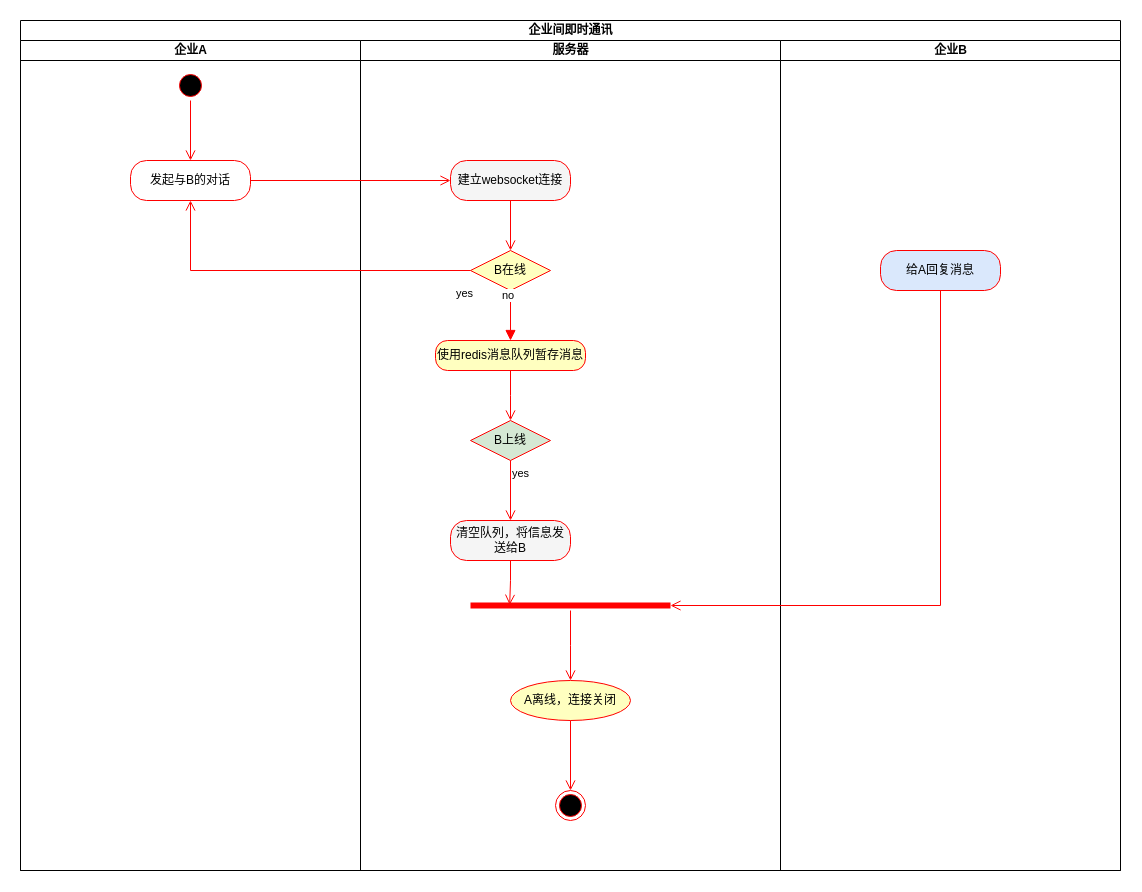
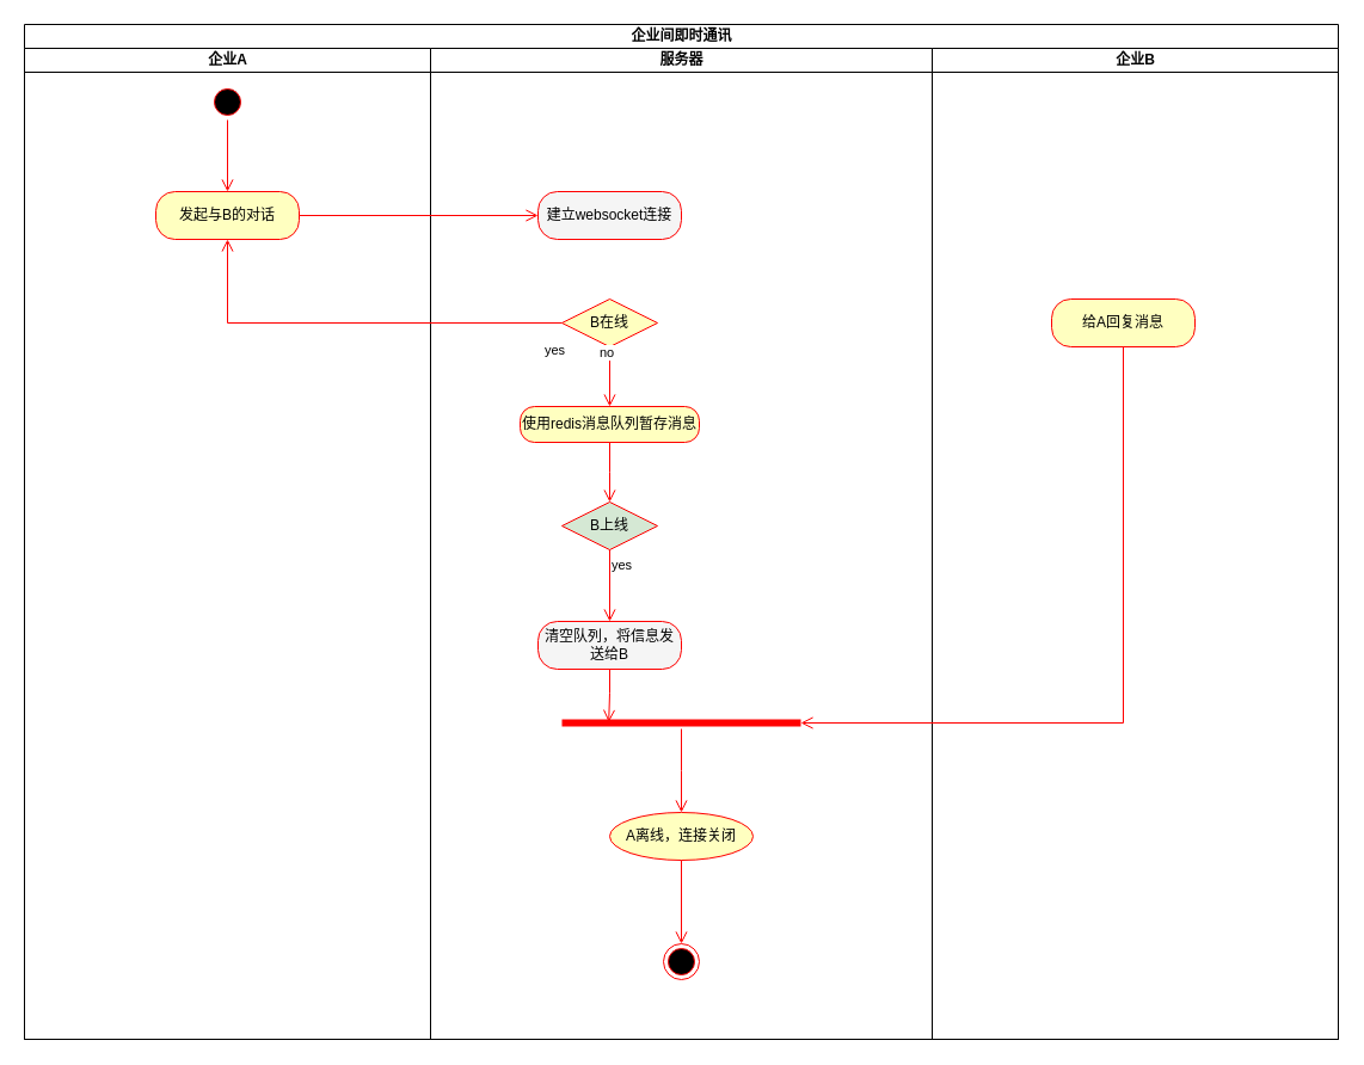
  <mxCell id="0" />
  <mxCell id="1" parent="0" />
  <mxCell id="2" value="企业间即时通讯" style="swimlane;childLayout=stackLayout;resizeParent=1;resizeParentMax=0;startSize=20;html=1;" vertex="1" parent="1"><mxGeometry x="20" y="20" width="1100" height="850" as="geometry" /></mxCell>
  <mxCell id="3" value="企业A" style="swimlane;startSize=20;html=1;" vertex="1" parent="2"><mxGeometry y="20" width="340" height="830" as="geometry" /></mxCell>
  <mxCell id="4" value="" style="ellipse;html=1;shape=startState;fillColor=#000000;strokeColor=#ff0000;" vertex="1" parent="3"><mxGeometry x="155" y="30" width="30" height="30" as="geometry" /></mxCell>
  <mxCell id="5" value="" style="edgeStyle=orthogonalEdgeStyle;html=1;verticalAlign=bottom;endArrow=open;endSize=8;strokeColor=#ff0000;rounded=0;entryX=0.5;entryY=0;entryDx=0;entryDy=0;" edge="1" source="4" parent="3" target="6"><mxGeometry relative="1" as="geometry"><mxPoint x="170" y="120" as="targetPoint" /></mxGeometry></mxCell>
- <mxCell id="6" value="发起与B的对话" style="rounded=1;whiteSpace=wrap;html=1;arcSize=40;fontColor=#000000;fillColor=#ffffff;strokeColor=#ff0000;" vertex="1" parent="3"><mxGeometry x="110" y="120" width="120" height="40" as="geometry" /></mxCell>
+ <mxCell id="6" value="发起与B的对话" style="rounded=1;whiteSpace=wrap;html=1;arcSize=40;fontColor=#000000;fillColor=#ffffc0;strokeColor=#ff0000;" vertex="1" parent="3"><mxGeometry x="110" y="120" width="120" height="40" as="geometry" /></mxCell>
  <mxCell id="7" value="服务器" style="swimlane;startSize=20;html=1;" vertex="1" parent="2"><mxGeometry x="340" y="20" width="420" height="830" as="geometry" /></mxCell>
  <mxCell id="8" value="建立websocket连接" style="rounded=1;whiteSpace=wrap;html=1;arcSize=40;fontColor=#000000;fillColor=#f5f5f5;strokeColor=#ff0000;" vertex="1" parent="7"><mxGeometry x="90" y="120" width="120" height="40" as="geometry" /></mxCell>
- <mxCell id="9" value="" style="edgeStyle=orthogonalEdgeStyle;html=1;verticalAlign=bottom;endArrow=open;endSize=8;strokeColor=#ff0000;rounded=0;entryX=0.5;entryY=0;entryDx=0;entryDy=0;" edge="1" source="8" parent="7" target="10"><mxGeometry relative="1" as="geometry"><mxPoint x="150" y="210" as="targetPoint" /></mxGeometry></mxCell>
  <mxCell id="10" value="B在线" style="rhombus;whiteSpace=wrap;html=1;fontColor=#000000;fillColor=#ffffc0;strokeColor=#ff0000;" vertex="1" parent="7"><mxGeometry x="110" y="210" width="80" height="40" as="geometry" /></mxCell>
- <mxCell id="11" value="no" style="edgeStyle=orthogonalEdgeStyle;html=1;align=left;verticalAlign=bottom;endArrow=block;endSize=8;strokeColor=#ff0000;rounded=0;entryX=0.5;entryY=0;entryDx=0;entryDy=0;" edge="1" source="10" parent="7" target="12"><mxGeometry x="-0.432" y="-10" relative="1" as="geometry"><mxPoint x="150" y="300" as="targetPoint" /><mxPoint as="offset" /></mxGeometry></mxCell>
+ <mxCell id="11" value="no" style="edgeStyle=orthogonalEdgeStyle;html=1;align=left;verticalAlign=bottom;endArrow=open;endSize=8;strokeColor=#ff0000;rounded=0;entryX=0.5;entryY=0;entryDx=0;entryDy=0;" edge="1" source="10" parent="7" target="12"><mxGeometry x="-0.432" y="-10" relative="1" as="geometry"><mxPoint x="150" y="300" as="targetPoint" /><mxPoint as="offset" /></mxGeometry></mxCell>
  <mxCell id="12" value="使用redis消息队列暂存消息" style="rounded=1;whiteSpace=wrap;html=1;arcSize=40;fontColor=#000000;fillColor=#ffffc0;strokeColor=#ff0000;" vertex="1" parent="7"><mxGeometry x="75" y="300" width="150" height="30" as="geometry" /></mxCell>
  <mxCell id="13" value="" style="edgeStyle=orthogonalEdgeStyle;html=1;verticalAlign=bottom;endArrow=open;endSize=8;strokeColor=#ff0000;rounded=0;" edge="1" source="12" parent="7"><mxGeometry relative="1" as="geometry"><mxPoint x="150" y="380" as="targetPoint" /></mxGeometry></mxCell>
  <mxCell id="14" value="B上线" style="rhombus;whiteSpace=wrap;html=1;fontColor=#000000;fillColor=#d5e8d4;strokeColor=#ff0000;" vertex="1" parent="7"><mxGeometry x="110" y="380" width="80" height="40" as="geometry" /></mxCell>
  <mxCell id="15" value="yes" style="edgeStyle=orthogonalEdgeStyle;html=1;align=left;verticalAlign=top;endArrow=open;endSize=8;strokeColor=#ff0000;rounded=0;entryX=0.5;entryY=0;entryDx=0;entryDy=0;" edge="1" source="14" parent="7" target="16"><mxGeometry x="-1" relative="1" as="geometry"><mxPoint x="150" y="480" as="targetPoint" /></mxGeometry></mxCell>
  <mxCell id="16" value="清空队列，将信息发送给B" style="rounded=1;whiteSpace=wrap;html=1;arcSize=40;fontColor=#000000;fillColor=#f5f5f5;strokeColor=#ff0000;" vertex="1" parent="7"><mxGeometry x="90" y="480" width="120" height="40" as="geometry" /></mxCell>
  <mxCell id="17" value="" style="edgeStyle=orthogonalEdgeStyle;html=1;verticalAlign=bottom;endArrow=open;endSize=8;strokeColor=#ff0000;rounded=0;entryX=0.196;entryY=0.432;entryDx=0;entryDy=0;entryPerimeter=0;" edge="1" source="16" parent="7" target="18"><mxGeometry relative="1" as="geometry"><mxPoint x="150" y="560" as="targetPoint" /></mxGeometry></mxCell>
  <mxCell id="18" value="" style="shape=line;html=1;strokeWidth=6;strokeColor=#ff0000;" vertex="1" parent="7"><mxGeometry x="110" y="560" width="200" height="10" as="geometry" /></mxCell>
  <mxCell id="19" value="" style="edgeStyle=orthogonalEdgeStyle;html=1;verticalAlign=bottom;endArrow=open;endSize=8;strokeColor=#ff0000;rounded=0;" edge="1" source="18" parent="7"><mxGeometry relative="1" as="geometry"><mxPoint x="210" y="640" as="targetPoint" /></mxGeometry></mxCell>
  <mxCell id="20" value="A离线，连接关闭" style="ellipse;whiteSpace=wrap;html=1;arcSize=40;fontColor=#000000;fillColor=#ffffc0;strokeColor=#ff0000;" vertex="1" parent="7"><mxGeometry x="150" y="640" width="120" height="40" as="geometry" /></mxCell>
  <mxCell id="21" value="" style="edgeStyle=orthogonalEdgeStyle;html=1;verticalAlign=bottom;endArrow=open;endSize=8;strokeColor=#ff0000;rounded=0;entryX=0.5;entryY=0;entryDx=0;entryDy=0;" edge="1" source="20" parent="7" target="22"><mxGeometry relative="1" as="geometry"><mxPoint x="210" y="740" as="targetPoint" /></mxGeometry></mxCell>
  <mxCell id="22" value="" style="ellipse;html=1;shape=endState;fillColor=#000000;strokeColor=#ff0000;" vertex="1" parent="7"><mxGeometry x="195" y="750" width="30" height="30" as="geometry" /></mxCell>
  <mxCell id="23" value="企业B" style="swimlane;startSize=20;html=1;" vertex="1" parent="2"><mxGeometry x="760" y="20" width="340" height="830" as="geometry" /></mxCell>
- <mxCell id="24" value="给A回复消息" style="rounded=1;whiteSpace=wrap;html=1;arcSize=40;fontColor=#000000;fillColor=#dae8fc;strokeColor=#ff0000;" vertex="1" parent="23"><mxGeometry x="100" y="210" width="120" height="40" as="geometry" /></mxCell>
+ <mxCell id="24" value="给A回复消息" style="rounded=1;whiteSpace=wrap;html=1;arcSize=40;fontColor=#000000;fillColor=#ffffc0;strokeColor=#ff0000;" vertex="1" parent="23"><mxGeometry x="100" y="210" width="120" height="40" as="geometry" /></mxCell>
  <mxCell id="25" value="" style="edgeStyle=orthogonalEdgeStyle;html=1;verticalAlign=bottom;endArrow=open;endSize=8;strokeColor=#ff0000;rounded=0;entryX=0;entryY=0.5;entryDx=0;entryDy=0;" edge="1" source="6" parent="2" target="8"><mxGeometry relative="1" as="geometry"><mxPoint x="430" y="160" as="targetPoint" /></mxGeometry></mxCell>
  <mxCell id="26" value="yes" style="edgeStyle=orthogonalEdgeStyle;html=1;align=left;verticalAlign=top;endArrow=open;endSize=8;strokeColor=#ff0000;rounded=0;" edge="1" source="10" parent="2" target="6"><mxGeometry x="-0.909" y="10" relative="1" as="geometry"><mxPoint x="750" y="250" as="targetPoint" /><mxPoint as="offset" /></mxGeometry></mxCell>
  <mxCell id="27" value="" style="edgeStyle=orthogonalEdgeStyle;html=1;verticalAlign=bottom;endArrow=open;endSize=8;strokeColor=#ff0000;rounded=0;entryX=1;entryY=0.5;entryDx=0;entryDy=0;entryPerimeter=0;" edge="1" source="24" parent="2" target="18"><mxGeometry relative="1" as="geometry"><mxPoint x="830" y="580" as="targetPoint" /><Array as="points"><mxPoint x="920" y="585" /></Array></mxGeometry></mxCell>
